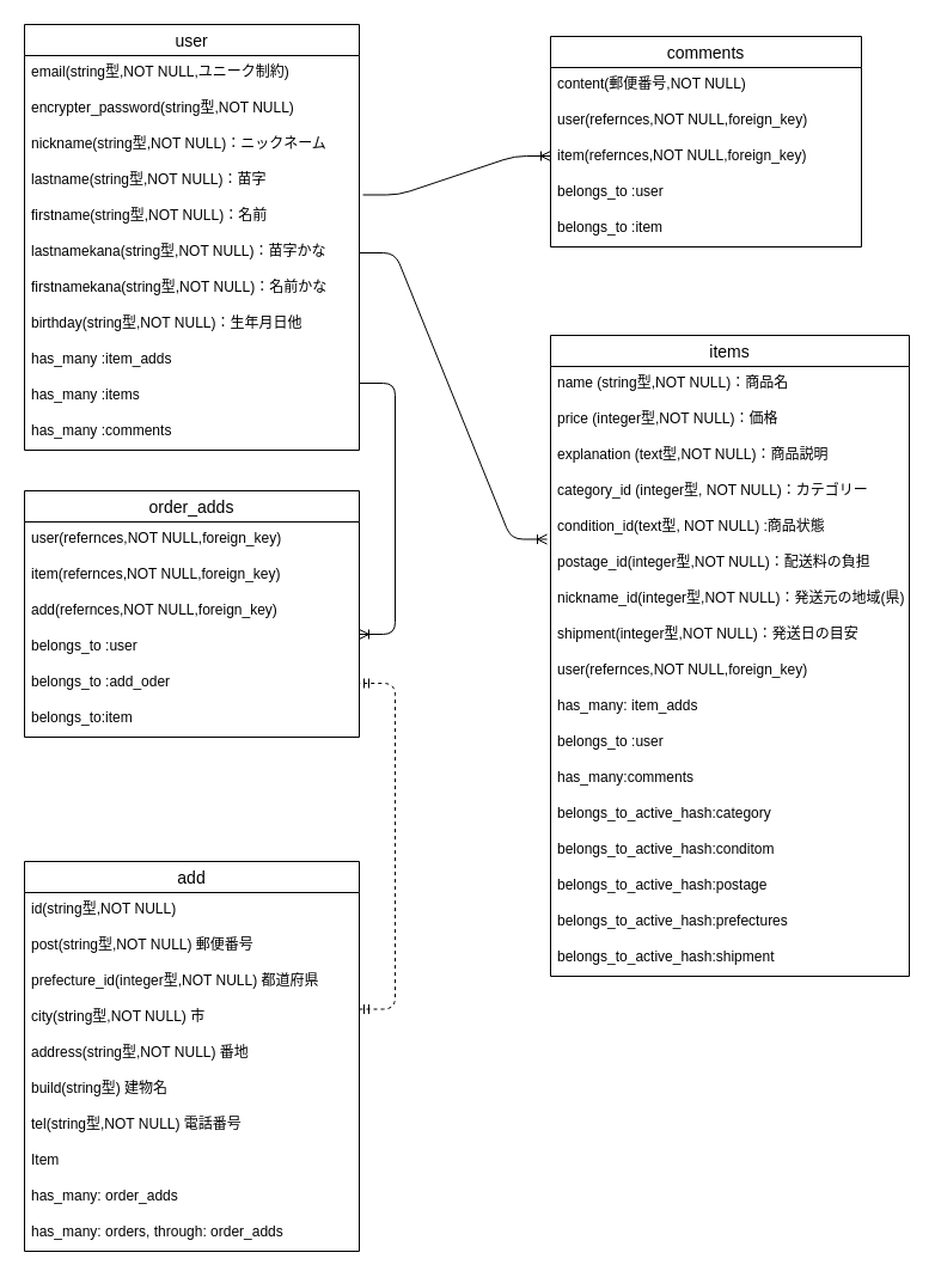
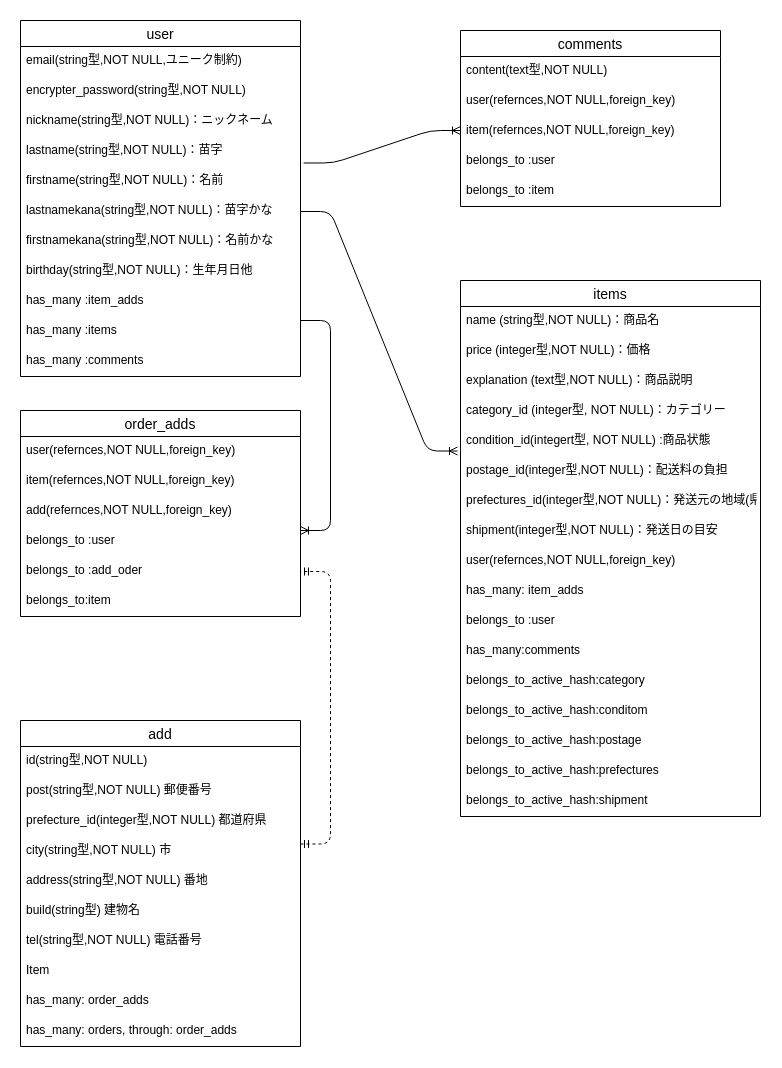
  <mxCell id="0" />
  <mxCell id="1" parent="0" />
  <mxCell id="2" value="user" style="swimlane;fontStyle=0;childLayout=stackLayout;horizontal=1;startSize=26;horizontalStack=0;resizeParent=1;resizeParentMax=0;resizeLast=0;collapsible=1;marginBottom=0;align=center;fontSize=14;" parent="1" vertex="1"><mxGeometry x="20" y="20" width="280" height="356" as="geometry" /></mxCell>
  <mxCell id="3" value="email(string型,NOT NULL,ユニーク制約)" style="text;strokeColor=none;fillColor=none;spacingLeft=4;spacingRight=4;overflow=hidden;rotatable=0;points=[[0,0.5],[1,0.5]];portConstraint=eastwest;fontSize=12;" parent="2" vertex="1"><mxGeometry y="26" width="280" height="30" as="geometry" /></mxCell>
  <mxCell id="4" value="encrypter_password(string型,NOT NULL)" style="text;strokeColor=none;fillColor=none;spacingLeft=4;spacingRight=4;overflow=hidden;rotatable=0;points=[[0,0.5],[1,0.5]];portConstraint=eastwest;fontSize=12;" parent="2" vertex="1"><mxGeometry y="56" width="280" height="30" as="geometry" /></mxCell>
  <mxCell id="5" value="nickname(string型,NOT NULL)：ニックネーム" style="text;strokeColor=none;fillColor=none;spacingLeft=4;spacingRight=4;overflow=hidden;rotatable=0;points=[[0,0.5],[1,0.5]];portConstraint=eastwest;fontSize=12;" parent="2" vertex="1"><mxGeometry y="86" width="280" height="30" as="geometry" /></mxCell>
  <mxCell id="6" value="lastname(string型,NOT NULL)：苗字" style="text;strokeColor=none;fillColor=none;spacingLeft=4;spacingRight=4;overflow=hidden;rotatable=0;points=[[0,0.5],[1,0.5]];portConstraint=eastwest;fontSize=12;rounded=1;" parent="2" vertex="1"><mxGeometry y="116" width="280" height="30" as="geometry" /></mxCell>
  <mxCell id="7" value="firstname(string型,NOT NULL)：名前" style="text;strokeColor=none;fillColor=none;spacingLeft=4;spacingRight=4;overflow=hidden;rotatable=0;points=[[0,0.5],[1,0.5]];portConstraint=eastwest;fontSize=12;rounded=1;" parent="2" vertex="1"><mxGeometry y="146" width="280" height="30" as="geometry" /></mxCell>
  <mxCell id="8" value="lastnamekana(string型,NOT NULL)：苗字かな" style="text;strokeColor=none;fillColor=none;spacingLeft=4;spacingRight=4;overflow=hidden;rotatable=0;points=[[0,0.5],[1,0.5]];portConstraint=eastwest;fontSize=12;rounded=1;" parent="2" vertex="1"><mxGeometry y="176" width="280" height="30" as="geometry" /></mxCell>
  <mxCell id="9" value="firstnamekana(string型,NOT NULL)：名前かな" style="text;strokeColor=none;fillColor=none;spacingLeft=4;spacingRight=4;overflow=hidden;rotatable=0;points=[[0,0.5],[1,0.5]];portConstraint=eastwest;fontSize=12;rounded=1;" parent="2" vertex="1"><mxGeometry y="206" width="280" height="30" as="geometry" /></mxCell>
  <mxCell id="10" value="birthday(string型,NOT NULL)：生年月日他" style="text;strokeColor=none;fillColor=none;spacingLeft=4;spacingRight=4;overflow=hidden;rotatable=0;points=[[0,0.5],[1,0.5]];portConstraint=eastwest;fontSize=12;rounded=1;" parent="2" vertex="1"><mxGeometry y="236" width="280" height="30" as="geometry" /></mxCell>
  <mxCell id="11" value="has_many :item_adds" style="text;strokeColor=none;fillColor=none;spacingLeft=4;spacingRight=4;overflow=hidden;rotatable=0;points=[[0,0.5],[1,0.5]];portConstraint=eastwest;fontSize=12;" parent="2" vertex="1"><mxGeometry y="266" width="280" height="30" as="geometry" /></mxCell>
  <mxCell id="12" value="has_many :items" style="text;strokeColor=none;fillColor=none;spacingLeft=4;spacingRight=4;overflow=hidden;rotatable=0;points=[[0,0.5],[1,0.5]];portConstraint=eastwest;fontSize=12;" parent="2" vertex="1"><mxGeometry y="296" width="280" height="30" as="geometry" /></mxCell>
  <mxCell id="13" value="has_many :comments" style="text;strokeColor=none;fillColor=none;spacingLeft=4;spacingRight=4;overflow=hidden;rotatable=0;points=[[0,0.5],[1,0.5]];portConstraint=eastwest;fontSize=12;" vertex="1" parent="2"><mxGeometry y="326" width="280" height="30" as="geometry" /></mxCell>
  <mxCell id="14" value="items" style="swimlane;fontStyle=0;childLayout=stackLayout;horizontal=1;startSize=26;horizontalStack=0;resizeParent=1;resizeParentMax=0;resizeLast=0;collapsible=1;marginBottom=0;align=center;fontSize=14;" parent="1" vertex="1"><mxGeometry x="460" y="280" width="300" height="536" as="geometry"><mxRectangle x="390" y="100" width="70" height="30" as="alternateBounds" /></mxGeometry></mxCell>
  <mxCell id="15" value="name (string型,NOT NULL)：商品名" style="text;strokeColor=none;fillColor=none;spacingLeft=4;spacingRight=4;overflow=hidden;rotatable=0;points=[[0,0.5],[1,0.5]];portConstraint=eastwest;fontSize=12;" parent="14" vertex="1"><mxGeometry y="26" width="300" height="30" as="geometry" /></mxCell>
  <mxCell id="16" value="price (integer型,NOT NULL)：価格" style="text;strokeColor=none;fillColor=none;spacingLeft=4;spacingRight=4;overflow=hidden;rotatable=0;points=[[0,0.5],[1,0.5]];portConstraint=eastwest;fontSize=12;" parent="14" vertex="1"><mxGeometry y="56" width="300" height="30" as="geometry" /></mxCell>
  <mxCell id="17" value="explanation (text型,NOT NULL)：商品説明" style="text;strokeColor=none;fillColor=none;spacingLeft=4;spacingRight=4;overflow=hidden;rotatable=0;points=[[0,0.5],[1,0.5]];portConstraint=eastwest;fontSize=12;" parent="14" vertex="1"><mxGeometry y="86" width="300" height="30" as="geometry" /></mxCell>
  <mxCell id="18" value="category_id (integer型, NOT NULL)：カテゴリー" style="text;strokeColor=none;fillColor=none;spacingLeft=4;spacingRight=4;overflow=hidden;rotatable=0;points=[[0,0.5],[1,0.5]];portConstraint=eastwest;fontSize=12;rounded=1;" parent="14" vertex="1"><mxGeometry y="116" width="300" height="30" as="geometry" /></mxCell>
- <mxCell id="19" value="condition_id(text型, NOT NULL) :商品状態" style="text;strokeColor=none;fillColor=none;spacingLeft=4;spacingRight=4;overflow=hidden;rotatable=0;points=[[0,0.5],[1,0.5]];portConstraint=eastwest;fontSize=12;" vertex="1" parent="14"><mxGeometry y="146" width="300" height="30" as="geometry" /></mxCell>
+ <mxCell id="19" value="condition_id(integert型, NOT NULL) :商品状態" style="text;strokeColor=none;fillColor=none;spacingLeft=4;spacingRight=4;overflow=hidden;rotatable=0;points=[[0,0.5],[1,0.5]];portConstraint=eastwest;fontSize=12;" vertex="1" parent="14"><mxGeometry y="146" width="300" height="30" as="geometry" /></mxCell>
  <mxCell id="20" value="postage_id(integer型,NOT NULL)：配送料の負担" style="text;strokeColor=none;fillColor=none;spacingLeft=4;spacingRight=4;overflow=hidden;rotatable=0;points=[[0,0.5],[1,0.5]];portConstraint=eastwest;fontSize=12;rounded=1;" parent="14" vertex="1"><mxGeometry y="176" width="300" height="30" as="geometry" /></mxCell>
- <mxCell id="21" value="nickname_id(integer型,NOT NULL)：発送元の地域(県)" style="text;strokeColor=none;fillColor=none;spacingLeft=4;spacingRight=4;overflow=hidden;rotatable=0;points=[[0,0.5],[1,0.5]];portConstraint=eastwest;fontSize=12;rounded=1;" parent="14" vertex="1"><mxGeometry y="206" width="300" height="30" as="geometry" /></mxCell>
+ <mxCell id="21" value="prefectures_id(integer型,NOT NULL)：発送元の地域(県)" style="text;strokeColor=none;fillColor=none;spacingLeft=4;spacingRight=4;overflow=hidden;rotatable=0;points=[[0,0.5],[1,0.5]];portConstraint=eastwest;fontSize=12;rounded=1;" parent="14" vertex="1"><mxGeometry y="206" width="300" height="30" as="geometry" /></mxCell>
  <mxCell id="22" value="shipment(integer型,NOT NULL)：発送日の目安" style="text;strokeColor=none;fillColor=none;spacingLeft=4;spacingRight=4;overflow=hidden;rotatable=0;points=[[0,0.5],[1,0.5]];portConstraint=eastwest;fontSize=12;rounded=1;" parent="14" vertex="1"><mxGeometry y="236" width="300" height="30" as="geometry" /></mxCell>
  <mxCell id="23" value="user(refernces,NOT NULL,foreign_key)" style="text;strokeColor=none;fillColor=none;spacingLeft=4;spacingRight=4;overflow=hidden;rotatable=0;points=[[0,0.5],[1,0.5]];portConstraint=eastwest;fontSize=12;" parent="14" vertex="1"><mxGeometry y="266" width="300" height="30" as="geometry" /></mxCell>
  <mxCell id="24" value="has_many: item_adds" style="text;strokeColor=none;fillColor=none;spacingLeft=4;spacingRight=4;overflow=hidden;rotatable=0;points=[[0,0.5],[1,0.5]];portConstraint=eastwest;fontSize=12;" parent="14" vertex="1"><mxGeometry y="296" width="300" height="30" as="geometry" /></mxCell>
  <mxCell id="25" value="belongs_to :user" style="text;strokeColor=none;fillColor=none;spacingLeft=4;spacingRight=4;overflow=hidden;rotatable=0;points=[[0,0.5],[1,0.5]];portConstraint=eastwest;fontSize=12;" parent="14" vertex="1"><mxGeometry y="326" width="300" height="30" as="geometry" /></mxCell>
  <mxCell id="26" value="has_many:comments" style="text;strokeColor=none;fillColor=none;spacingLeft=4;spacingRight=4;overflow=hidden;rotatable=0;points=[[0,0.5],[1,0.5]];portConstraint=eastwest;fontSize=12;" vertex="1" parent="14"><mxGeometry y="356" width="300" height="30" as="geometry" /></mxCell>
  <mxCell id="27" value="belongs_to_active_hash:category" style="text;strokeColor=none;fillColor=none;spacingLeft=4;spacingRight=4;overflow=hidden;rotatable=0;points=[[0,0.5],[1,0.5]];portConstraint=eastwest;fontSize=12;" vertex="1" parent="14"><mxGeometry y="386" width="300" height="30" as="geometry" /></mxCell>
  <mxCell id="28" value="belongs_to_active_hash:conditom" style="text;strokeColor=none;fillColor=none;spacingLeft=4;spacingRight=4;overflow=hidden;rotatable=0;points=[[0,0.5],[1,0.5]];portConstraint=eastwest;fontSize=12;" vertex="1" parent="14"><mxGeometry y="416" width="300" height="30" as="geometry" /></mxCell>
  <mxCell id="29" value="belongs_to_active_hash:postage" style="text;strokeColor=none;fillColor=none;spacingLeft=4;spacingRight=4;overflow=hidden;rotatable=0;points=[[0,0.5],[1,0.5]];portConstraint=eastwest;fontSize=12;" vertex="1" parent="14"><mxGeometry y="446" width="300" height="30" as="geometry" /></mxCell>
  <mxCell id="30" value="belongs_to_active_hash:prefectures" style="text;strokeColor=none;fillColor=none;spacingLeft=4;spacingRight=4;overflow=hidden;rotatable=0;points=[[0,0.5],[1,0.5]];portConstraint=eastwest;fontSize=12;" vertex="1" parent="14"><mxGeometry y="476" width="300" height="30" as="geometry" /></mxCell>
  <mxCell id="31" value="belongs_to_active_hash:shipment" style="text;strokeColor=none;fillColor=none;spacingLeft=4;spacingRight=4;overflow=hidden;rotatable=0;points=[[0,0.5],[1,0.5]];portConstraint=eastwest;fontSize=12;" vertex="1" parent="14"><mxGeometry y="506" width="300" height="30" as="geometry" /></mxCell>
  <mxCell id="32" value="add" style="swimlane;fontStyle=0;childLayout=stackLayout;horizontal=1;startSize=26;horizontalStack=0;resizeParent=1;resizeParentMax=0;resizeLast=0;collapsible=1;marginBottom=0;align=center;fontSize=14;" parent="1" vertex="1"><mxGeometry x="20" y="720" width="280" height="326" as="geometry" /></mxCell>
  <mxCell id="33" value="id(string型,NOT NULL)" style="text;strokeColor=none;fillColor=none;spacingLeft=4;spacingRight=4;overflow=hidden;rotatable=0;points=[[0,0.5],[1,0.5]];portConstraint=eastwest;fontSize=12;" vertex="1" parent="32"><mxGeometry y="26" width="280" height="30" as="geometry" /></mxCell>
  <mxCell id="34" value="post(string型,NOT NULL) 郵便番号" style="text;strokeColor=none;fillColor=none;spacingLeft=4;spacingRight=4;overflow=hidden;rotatable=0;points=[[0,0.5],[1,0.5]];portConstraint=eastwest;fontSize=12;fontStyle=0" parent="32" vertex="1"><mxGeometry y="56" width="280" height="30" as="geometry" /></mxCell>
  <mxCell id="35" value="prefecture_id(integer型,NOT NULL) 都道府県" style="text;strokeColor=none;fillColor=none;spacingLeft=4;spacingRight=4;overflow=hidden;rotatable=0;points=[[0,0.5],[1,0.5]];portConstraint=eastwest;fontSize=12;" parent="32" vertex="1"><mxGeometry y="86" width="280" height="30" as="geometry" /></mxCell>
  <mxCell id="36" value="city(string型,NOT NULL) 市" style="text;strokeColor=none;fillColor=none;spacingLeft=4;spacingRight=4;overflow=hidden;rotatable=0;points=[[0,0.5],[1,0.5]];portConstraint=eastwest;fontSize=12;" parent="32" vertex="1"><mxGeometry y="116" width="280" height="30" as="geometry" /></mxCell>
  <mxCell id="37" value="address(string型,NOT NULL) 番地" style="text;strokeColor=none;fillColor=none;spacingLeft=4;spacingRight=4;overflow=hidden;rotatable=0;points=[[0,0.5],[1,0.5]];portConstraint=eastwest;fontSize=12;rounded=1;" parent="32" vertex="1"><mxGeometry y="146" width="280" height="30" as="geometry" /></mxCell>
  <mxCell id="38" value="build(string型) 建物名" style="text;strokeColor=none;fillColor=none;spacingLeft=4;spacingRight=4;overflow=hidden;rotatable=0;points=[[0,0.5],[1,0.5]];portConstraint=eastwest;fontSize=12;rounded=1;" parent="32" vertex="1"><mxGeometry y="176" width="280" height="30" as="geometry" /></mxCell>
  <mxCell id="39" value="tel(string型,NOT NULL) 電話番号" style="text;strokeColor=none;fillColor=none;spacingLeft=4;spacingRight=4;overflow=hidden;rotatable=0;points=[[0,0.5],[1,0.5]];portConstraint=eastwest;fontSize=12;rounded=1;" parent="32" vertex="1"><mxGeometry y="206" width="280" height="30" as="geometry" /></mxCell>
  <mxCell id="40" value="Item" style="text;strokeColor=none;fillColor=none;spacingLeft=4;spacingRight=4;overflow=hidden;rotatable=0;points=[[0,0.5],[1,0.5]];portConstraint=eastwest;fontSize=12;" vertex="1" parent="32"><mxGeometry y="236" width="280" height="30" as="geometry" /></mxCell>
  <mxCell id="41" value="has_many: order_adds" style="text;strokeColor=none;fillColor=none;spacingLeft=4;spacingRight=4;overflow=hidden;rotatable=0;points=[[0,0.5],[1,0.5]];portConstraint=eastwest;fontSize=12;" parent="32" vertex="1"><mxGeometry y="266" width="280" height="30" as="geometry" /></mxCell>
  <mxCell id="42" value="has_many: orders, through: order_adds" style="text;strokeColor=none;fillColor=none;spacingLeft=4;spacingRight=4;overflow=hidden;rotatable=0;points=[[0,0.5],[1,0.5]];portConstraint=eastwest;fontSize=12;" parent="32" vertex="1"><mxGeometry y="296" width="280" height="30" as="geometry" /></mxCell>
  <mxCell id="43" value="order_adds" style="swimlane;fontStyle=0;childLayout=stackLayout;horizontal=1;startSize=26;horizontalStack=0;resizeParent=1;resizeParentMax=0;resizeLast=0;collapsible=1;marginBottom=0;align=center;fontSize=14;" parent="1" vertex="1"><mxGeometry x="20" y="410" width="280" height="206" as="geometry" /></mxCell>
  <mxCell id="44" value="user(refernces,NOT NULL,foreign_key)" style="text;strokeColor=none;fillColor=none;spacingLeft=4;spacingRight=4;overflow=hidden;rotatable=0;points=[[0,0.5],[1,0.5]];portConstraint=eastwest;fontSize=12;" parent="43" vertex="1"><mxGeometry y="26" width="280" height="30" as="geometry" /></mxCell>
  <mxCell id="45" value="item(refernces,NOT NULL,foreign_key)" style="text;strokeColor=none;fillColor=none;spacingLeft=4;spacingRight=4;overflow=hidden;rotatable=0;points=[[0,0.5],[1,0.5]];portConstraint=eastwest;fontSize=12;" parent="43" vertex="1"><mxGeometry y="56" width="280" height="30" as="geometry" /></mxCell>
  <mxCell id="46" value="add(refernces,NOT NULL,foreign_key)" style="text;strokeColor=none;fillColor=none;spacingLeft=4;spacingRight=4;overflow=hidden;rotatable=0;points=[[0,0.5],[1,0.5]];portConstraint=eastwest;fontSize=12;" vertex="1" parent="43"><mxGeometry y="86" width="280" height="30" as="geometry" /></mxCell>
  <mxCell id="47" value="belongs_to :user" style="text;strokeColor=none;fillColor=none;spacingLeft=4;spacingRight=4;overflow=hidden;rotatable=0;points=[[0,0.5],[1,0.5]];portConstraint=eastwest;fontSize=12;" parent="43" vertex="1"><mxGeometry y="116" width="280" height="30" as="geometry" /></mxCell>
  <mxCell id="48" value="belongs_to :add_oder" style="text;strokeColor=none;fillColor=none;spacingLeft=4;spacingRight=4;overflow=hidden;rotatable=0;points=[[0,0.5],[1,0.5]];portConstraint=eastwest;fontSize=12;" parent="43" vertex="1"><mxGeometry y="146" width="280" height="30" as="geometry" /></mxCell>
  <mxCell id="49" value="belongs_to:item" style="text;strokeColor=none;fillColor=none;spacingLeft=4;spacingRight=4;overflow=hidden;rotatable=0;points=[[0,0.5],[1,0.5]];portConstraint=eastwest;fontSize=12;" vertex="1" parent="43"><mxGeometry y="176" width="280" height="30" as="geometry" /></mxCell>
  <mxCell id="50" value="comments" style="swimlane;fontStyle=0;childLayout=stackLayout;horizontal=1;startSize=26;horizontalStack=0;resizeParent=1;resizeParentMax=0;resizeLast=0;collapsible=1;marginBottom=0;align=center;fontSize=14;" vertex="1" parent="1"><mxGeometry x="460" y="30" width="260" height="176" as="geometry" /></mxCell>
- <mxCell id="51" value="content(郵便番号,NOT NULL)" style="text;strokeColor=none;fillColor=none;spacingLeft=4;spacingRight=4;overflow=hidden;rotatable=0;points=[[0,0.5],[1,0.5]];portConstraint=eastwest;fontSize=12;" vertex="1" parent="50"><mxGeometry y="26" width="260" height="30" as="geometry" /></mxCell>
+ <mxCell id="51" value="content(text型,NOT NULL)" style="text;strokeColor=none;fillColor=none;spacingLeft=4;spacingRight=4;overflow=hidden;rotatable=0;points=[[0,0.5],[1,0.5]];portConstraint=eastwest;fontSize=12;" vertex="1" parent="50"><mxGeometry y="26" width="260" height="30" as="geometry" /></mxCell>
  <mxCell id="52" value="user(refernces,NOT NULL,foreign_key)" style="text;strokeColor=none;fillColor=none;spacingLeft=4;spacingRight=4;overflow=hidden;rotatable=0;points=[[0,0.5],[1,0.5]];portConstraint=eastwest;fontSize=12;" vertex="1" parent="50"><mxGeometry y="56" width="260" height="30" as="geometry" /></mxCell>
  <mxCell id="53" value="item(refernces,NOT NULL,foreign_key)" style="text;strokeColor=none;fillColor=none;spacingLeft=4;spacingRight=4;overflow=hidden;rotatable=0;points=[[0,0.5],[1,0.5]];portConstraint=eastwest;fontSize=12;" vertex="1" parent="50"><mxGeometry y="86" width="260" height="30" as="geometry" /></mxCell>
  <mxCell id="54" value="belongs_to :user" style="text;strokeColor=none;fillColor=none;spacingLeft=4;spacingRight=4;overflow=hidden;rotatable=0;points=[[0,0.5],[1,0.5]];portConstraint=eastwest;fontSize=12;" vertex="1" parent="50"><mxGeometry y="116" width="260" height="30" as="geometry" /></mxCell>
  <mxCell id="55" value="belongs_to :item" style="text;strokeColor=none;fillColor=none;spacingLeft=4;spacingRight=4;overflow=hidden;rotatable=0;points=[[0,0.5],[1,0.5]];portConstraint=eastwest;fontSize=12;" vertex="1" parent="50"><mxGeometry y="146" width="260" height="30" as="geometry" /></mxCell>
  <mxCell id="56" value="" style="edgeStyle=entityRelationEdgeStyle;fontSize=12;html=1;endArrow=ERoneToMany;exitX=1.011;exitY=0.883;exitDx=0;exitDy=0;exitPerimeter=0;" edge="1" parent="1" source="6"><mxGeometry width="100" height="100" relative="1" as="geometry"><mxPoint x="360" y="230" as="sourcePoint" /><mxPoint x="460" y="130" as="targetPoint" /></mxGeometry></mxCell>
  <mxCell id="57" value="" style="edgeStyle=entityRelationEdgeStyle;fontSize=12;html=1;endArrow=ERoneToMany;entryX=-0.012;entryY=0.817;entryDx=0;entryDy=0;entryPerimeter=0;exitX=1;exitY=0.5;exitDx=0;exitDy=0;" edge="1" parent="1" source="8"><mxGeometry width="100" height="100" relative="1" as="geometry"><mxPoint x="300" y="320" as="sourcePoint" /><mxPoint x="457" y="450.51" as="targetPoint" /></mxGeometry></mxCell>
  <mxCell id="58" value="" style="edgeStyle=entityRelationEdgeStyle;fontSize=12;html=1;endArrow=ERoneToMany;entryX=1;entryY=0.133;entryDx=0;entryDy=0;entryPerimeter=0;" edge="1" parent="1" target="47"><mxGeometry width="100" height="100" relative="1" as="geometry"><mxPoint x="300" y="320" as="sourcePoint" /><mxPoint x="400" y="220" as="targetPoint" /></mxGeometry></mxCell>
  <mxCell id="59" value="" style="edgeStyle=entityRelationEdgeStyle;fontSize=12;html=1;endArrow=ERmandOne;startArrow=ERmandOne;exitX=1;exitY=0.25;exitDx=0;exitDy=0;exitPerimeter=0;dashed=1;" edge="1" parent="1" source="36" target="48"><mxGeometry width="100" height="100" relative="1" as="geometry"><mxPoint x="300" y="740" as="sourcePoint" /><mxPoint x="400" y="640" as="targetPoint" /></mxGeometry></mxCell>
